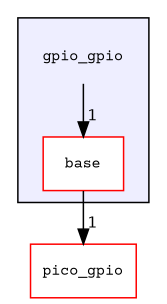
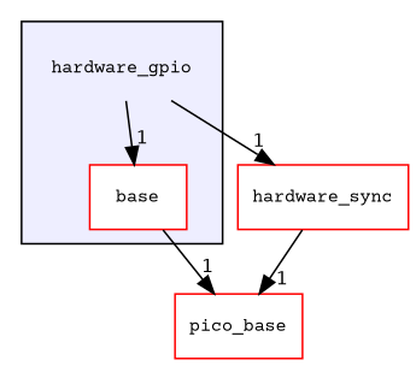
  digraph {
    compound=true
    fontname="Courier Prime"
    node [fontname="Courier Prime" fontsize=10 shape=box color=red fillcolor=white style=filled]
    edge [fontname="Courier Prime" headlabel=1 labeldistance=1.5 labelfontname=Helvetica labelfontsize=10]
-   n1 [label=gpio_gpio shape=plaintext color="" fillcolor="" style=""]
+   n1 [label=hardware_gpio shape=plaintext color="" fillcolor="" style=""]
    n2 [label=base]
-   n4 [label=pico_gpio]
+   n3 [label=hardware_sync]
+   n4 [label=pico_base]
    subgraph cluster_1 {
      bgcolor="#eeeeff"
      pencolor=black
      n1
      n2
    }
    n1 -> n2
+   n1 -> n3
    n2 -> n4
+   n3 -> n4
  }
